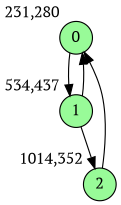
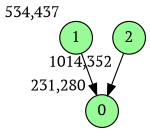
  digraph {
    bgcolor=white
    fontname="PT Serif"
    node [fillcolor=palegreen fixedsize=true fontname="PT Serif" shape=circle style=filled]
    edge [fontname="PT Serif"]
    0 [height=0.3 width=0.4 xlabel="231,280"]
    1 [height=0.3 width=0.4 xlabel="534,437"]
    2 [height=0.3 width=0.4 xlabel="1014,352"]
-   0 -> 1
    1 -> 0
-   1 -> 2
    2 -> 0
  }
